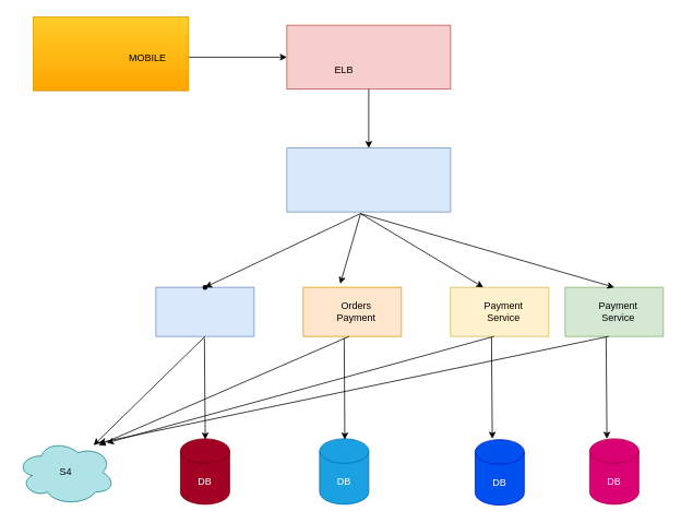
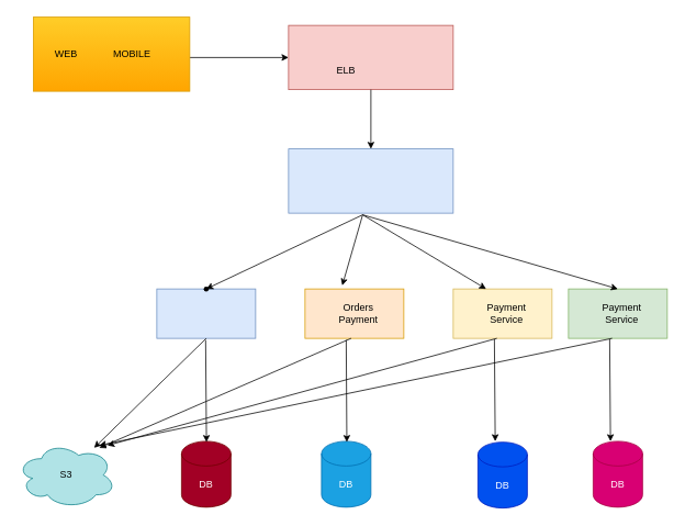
  <mxCell id="0" />
  <mxCell id="1" parent="0" />
  <mxCell id="2" value="" style="rounded=0;whiteSpace=wrap;html=1;fillColor=#dae8fc;strokeColor=#6c8ebf;" vertex="1" parent="1"><mxGeometry x="350" y="180" width="200" height="78" as="geometry" /></mxCell>
  <mxCell id="3" value="" style="rounded=0;whiteSpace=wrap;html=1;fillColor=#dae8fc;strokeColor=#6c8ebf;" vertex="1" parent="1"><mxGeometry x="190" y="350" width="120" height="60" as="geometry" /></mxCell>
  <mxCell id="4" value="" style="shape=waypoint;sketch=0;size=6;pointerEvents=1;points=[];fillColor=default;resizable=0;rotatable=0;perimeter=centerPerimeter;snapToPoint=1;rounded=0;" vertex="1" parent="1"><mxGeometry x="240" y="340" width="20" height="20" as="geometry" /></mxCell>
  <mxCell id="5" value="" style="rounded=0;whiteSpace=wrap;html=1;fillColor=#ffe6cc;strokeColor=#d79b00;" vertex="1" parent="1"><mxGeometry x="370" y="350" width="120" height="60" as="geometry" /></mxCell>
  <mxCell id="6" value="Orders&lt;div&gt;Payment&lt;/div&gt;" style="text;html=1;align=center;verticalAlign=middle;whiteSpace=wrap;rounded=0;" vertex="1" parent="1"><mxGeometry x="405" y="365" width="60" height="30" as="geometry" /></mxCell>
  <mxCell id="7" value="" style="rounded=0;whiteSpace=wrap;html=1;fillColor=#fff2cc;strokeColor=#d6b656;" vertex="1" parent="1"><mxGeometry x="550" y="350" width="120" height="60" as="geometry" /></mxCell>
  <mxCell id="8" value="&lt;div&gt;Payment&lt;/div&gt;&lt;div&gt;Service&lt;/div&gt;" style="text;html=1;align=center;verticalAlign=middle;whiteSpace=wrap;rounded=0;" vertex="1" parent="1"><mxGeometry x="585" y="365" width="60" height="30" as="geometry" /></mxCell>
  <mxCell id="9" value="" style="endArrow=classic;html=1;rounded=0;entryX=0.377;entryY=-0.07;entryDx=0;entryDy=0;entryPerimeter=0;" edge="1" parent="1" target="5"><mxGeometry width="50" height="50" relative="1" as="geometry"><mxPoint x="440" y="260" as="sourcePoint" /><mxPoint x="460" y="230" as="targetPoint" /></mxGeometry></mxCell>
  <mxCell id="10" value="" style="endArrow=classic;html=1;rounded=0;" edge="1" parent="1" target="4"><mxGeometry width="50" height="50" relative="1" as="geometry"><mxPoint x="440" y="260" as="sourcePoint" /><mxPoint x="425" y="356" as="targetPoint" /><Array as="points" /></mxGeometry></mxCell>
  <mxCell id="11" value="" style="endArrow=classic;html=1;rounded=0;entryX=0.333;entryY=0;entryDx=0;entryDy=0;entryPerimeter=0;" edge="1" parent="1" target="7"><mxGeometry width="50" height="50" relative="1" as="geometry"><mxPoint x="440" y="260" as="sourcePoint" /><mxPoint x="490" y="210" as="targetPoint" /></mxGeometry></mxCell>
  <mxCell id="12" value="" style="rounded=0;whiteSpace=wrap;html=1;fillColor=#d5e8d4;strokeColor=#82b366;" vertex="1" parent="1"><mxGeometry x="690" y="350" width="120" height="60" as="geometry" /></mxCell>
  <mxCell id="13" value="&lt;div&gt;Payment&lt;/div&gt;&lt;div&gt;Service&lt;/div&gt;" style="text;html=1;align=center;verticalAlign=middle;whiteSpace=wrap;rounded=0;" vertex="1" parent="1"><mxGeometry x="725" y="365" width="60" height="30" as="geometry" /></mxCell>
  <mxCell id="14" value="" style="endArrow=classic;html=1;rounded=0;entryX=0.5;entryY=0;entryDx=0;entryDy=0;" edge="1" parent="1" target="12"><mxGeometry width="50" height="50" relative="1" as="geometry"><mxPoint x="440" y="260" as="sourcePoint" /><mxPoint x="680" y="348" as="targetPoint" /></mxGeometry></mxCell>
  <mxCell id="15" value="" style="rounded=0;whiteSpace=wrap;html=1;fillColor=#f8cecc;strokeColor=#b85450;" vertex="1" parent="1"><mxGeometry x="350" y="30" width="200" height="78" as="geometry" /></mxCell>
  <mxCell id="16" value="ELB" style="text;html=1;align=center;verticalAlign=middle;whiteSpace=wrap;rounded=0;" vertex="1" parent="1"><mxGeometry x="390" y="70" width="60" height="30" as="geometry" /></mxCell>
  <mxCell id="17" value="" style="endArrow=classic;html=1;rounded=0;exitX=0.5;exitY=1;exitDx=0;exitDy=0;entryX=0.5;entryY=0;entryDx=0;entryDy=0;" edge="1" parent="1" source="15" target="2"><mxGeometry width="50" height="50" relative="1" as="geometry"><mxPoint x="410" y="180" as="sourcePoint" /><mxPoint x="460" y="130" as="targetPoint" /></mxGeometry></mxCell>
  <mxCell id="18" value="DB" style="shape=cylinder3;whiteSpace=wrap;html=1;boundedLbl=1;backgroundOutline=1;size=15;fillColor=#a20025;fontColor=#ffffff;strokeColor=#6F0000;" vertex="1" parent="1"><mxGeometry x="220" y="535" width="60" height="80" as="geometry" /></mxCell>
  <mxCell id="19" value="DB" style="shape=cylinder3;whiteSpace=wrap;html=1;boundedLbl=1;backgroundOutline=1;size=15;fillColor=#1ba1e2;fontColor=#ffffff;strokeColor=#006EAF;" vertex="1" parent="1"><mxGeometry x="390" y="535" width="60" height="80" as="geometry" /></mxCell>
  <mxCell id="20" value="DB" style="shape=cylinder3;whiteSpace=wrap;html=1;boundedLbl=1;backgroundOutline=1;size=15;fillColor=#d80073;fontColor=#ffffff;strokeColor=#A50040;" vertex="1" parent="1"><mxGeometry x="720" y="535" width="60" height="80" as="geometry" /></mxCell>
  <mxCell id="21" value="DB" style="shape=cylinder3;whiteSpace=wrap;html=1;boundedLbl=1;backgroundOutline=1;size=15;fillColor=#0050ef;fontColor=#ffffff;strokeColor=#001DBC;" vertex="1" parent="1"><mxGeometry x="580" y="536" width="60" height="80" as="geometry" /></mxCell>
  <mxCell id="22" value="" style="endArrow=classic;html=1;rounded=0;entryX=0.647;entryY=-0.047;entryDx=0;entryDy=0;entryPerimeter=0;exitX=0.317;exitY=1.037;exitDx=0;exitDy=0;exitPerimeter=0;" edge="1" parent="1"><mxGeometry width="50" height="50" relative="1" as="geometry"><mxPoint x="420" y="411.98" as="sourcePoint" /><mxPoint x="420.78" y="536" as="targetPoint" /></mxGeometry></mxCell>
  <mxCell id="23" value="" style="endArrow=classic;html=1;rounded=0;entryX=0.647;entryY=-0.047;entryDx=0;entryDy=0;entryPerimeter=0;exitX=0.317;exitY=1.037;exitDx=0;exitDy=0;exitPerimeter=0;" edge="1" parent="1"><mxGeometry width="50" height="50" relative="1" as="geometry"><mxPoint x="249.29" y="412" as="sourcePoint" /><mxPoint x="250.29" y="536" as="targetPoint" /></mxGeometry></mxCell>
  <mxCell id="24" value="" style="endArrow=classic;html=1;rounded=0;entryX=0.647;entryY=-0.047;entryDx=0;entryDy=0;entryPerimeter=0;exitX=0.317;exitY=1.037;exitDx=0;exitDy=0;exitPerimeter=0;" edge="1" parent="1"><mxGeometry width="50" height="50" relative="1" as="geometry"><mxPoint x="600" y="411" as="sourcePoint" /><mxPoint x="601" y="535" as="targetPoint" /></mxGeometry></mxCell>
  <mxCell id="25" value="" style="endArrow=classic;html=1;rounded=0;entryX=0.647;entryY=-0.047;entryDx=0;entryDy=0;entryPerimeter=0;exitX=0.317;exitY=1.037;exitDx=0;exitDy=0;exitPerimeter=0;" edge="1" parent="1"><mxGeometry width="50" height="50" relative="1" as="geometry"><mxPoint x="740" y="411" as="sourcePoint" /><mxPoint x="741" y="535" as="targetPoint" /></mxGeometry></mxCell>
  <mxCell id="26" value="" style="endArrow=classic;html=1;rounded=0;entryX=0;entryY=0.5;entryDx=0;entryDy=0;" edge="1" parent="1" target="15"><mxGeometry width="50" height="50" relative="1" as="geometry"><mxPoint x="230" y="69" as="sourcePoint" /><mxPoint x="170" y="20" as="targetPoint" /></mxGeometry></mxCell>
  <mxCell id="27" value="" style="rounded=0;whiteSpace=wrap;html=1;fillColor=#ffcd28;strokeColor=#d79b00;gradientColor=#ffa500;" vertex="1" parent="1"><mxGeometry x="40" y="20" width="190" height="90" as="geometry" /></mxCell>
- <mxCell id="29" value="MOBILE" style="text;html=1;align=center;verticalAlign=middle;whiteSpace=wrap;rounded=0;" vertex="1" parent="1"><mxGeometry x="150" y="55" width="60" height="30" as="geometry" /></mxCell>
+ <mxCell id="28" value="WEB" style="text;html=1;align=center;verticalAlign=middle;whiteSpace=wrap;rounded=0;" vertex="1" parent="1"><mxGeometry x="50" y="50" width="60" height="30" as="geometry" /></mxCell>
+ <mxCell id="29" value="MOBILE" style="text;html=1;align=center;verticalAlign=middle;whiteSpace=wrap;rounded=0;" vertex="1" parent="1"><mxGeometry x="130" y="50" width="60" height="30" as="geometry" /></mxCell>
  <mxCell id="30" value="" style="ellipse;shape=cloud;whiteSpace=wrap;html=1;fillColor=#b0e3e6;strokeColor=#0e8088;" vertex="1" parent="1"><mxGeometry x="20" y="536" width="120" height="80" as="geometry" /></mxCell>
- <mxCell id="31" value="S4" style="text;html=1;align=center;verticalAlign=middle;whiteSpace=wrap;rounded=0;" vertex="1" parent="1"><mxGeometry x="50" y="560" width="60" height="30" as="geometry" /></mxCell>
+ <mxCell id="31" value="S3" style="text;html=1;align=center;verticalAlign=middle;whiteSpace=wrap;rounded=0;" vertex="1" parent="1"><mxGeometry x="50" y="560" width="60" height="30" as="geometry" /></mxCell>
  <mxCell id="32" value="" style="endArrow=classic;html=1;rounded=0;" edge="1" parent="1" target="30"><mxGeometry width="50" height="50" relative="1" as="geometry"><mxPoint x="250" y="410" as="sourcePoint" /><mxPoint x="300" y="360" as="targetPoint" /></mxGeometry></mxCell>
  <mxCell id="33" value="" style="endArrow=classic;html=1;rounded=0;" edge="1" parent="1"><mxGeometry width="50" height="50" relative="1" as="geometry"><mxPoint x="426" y="410" as="sourcePoint" /><mxPoint x="120" y="543" as="targetPoint" /></mxGeometry></mxCell>
  <mxCell id="34" value="" style="endArrow=classic;html=1;rounded=0;" edge="1" parent="1"><mxGeometry width="50" height="50" relative="1" as="geometry"><mxPoint x="603" y="410" as="sourcePoint" /><mxPoint x="130" y="540" as="targetPoint" /></mxGeometry></mxCell>
  <mxCell id="35" value="" style="endArrow=classic;html=1;rounded=0;" edge="1" parent="1"><mxGeometry width="50" height="50" relative="1" as="geometry"><mxPoint x="743" y="410" as="sourcePoint" /><mxPoint x="120" y="540" as="targetPoint" /></mxGeometry></mxCell>
